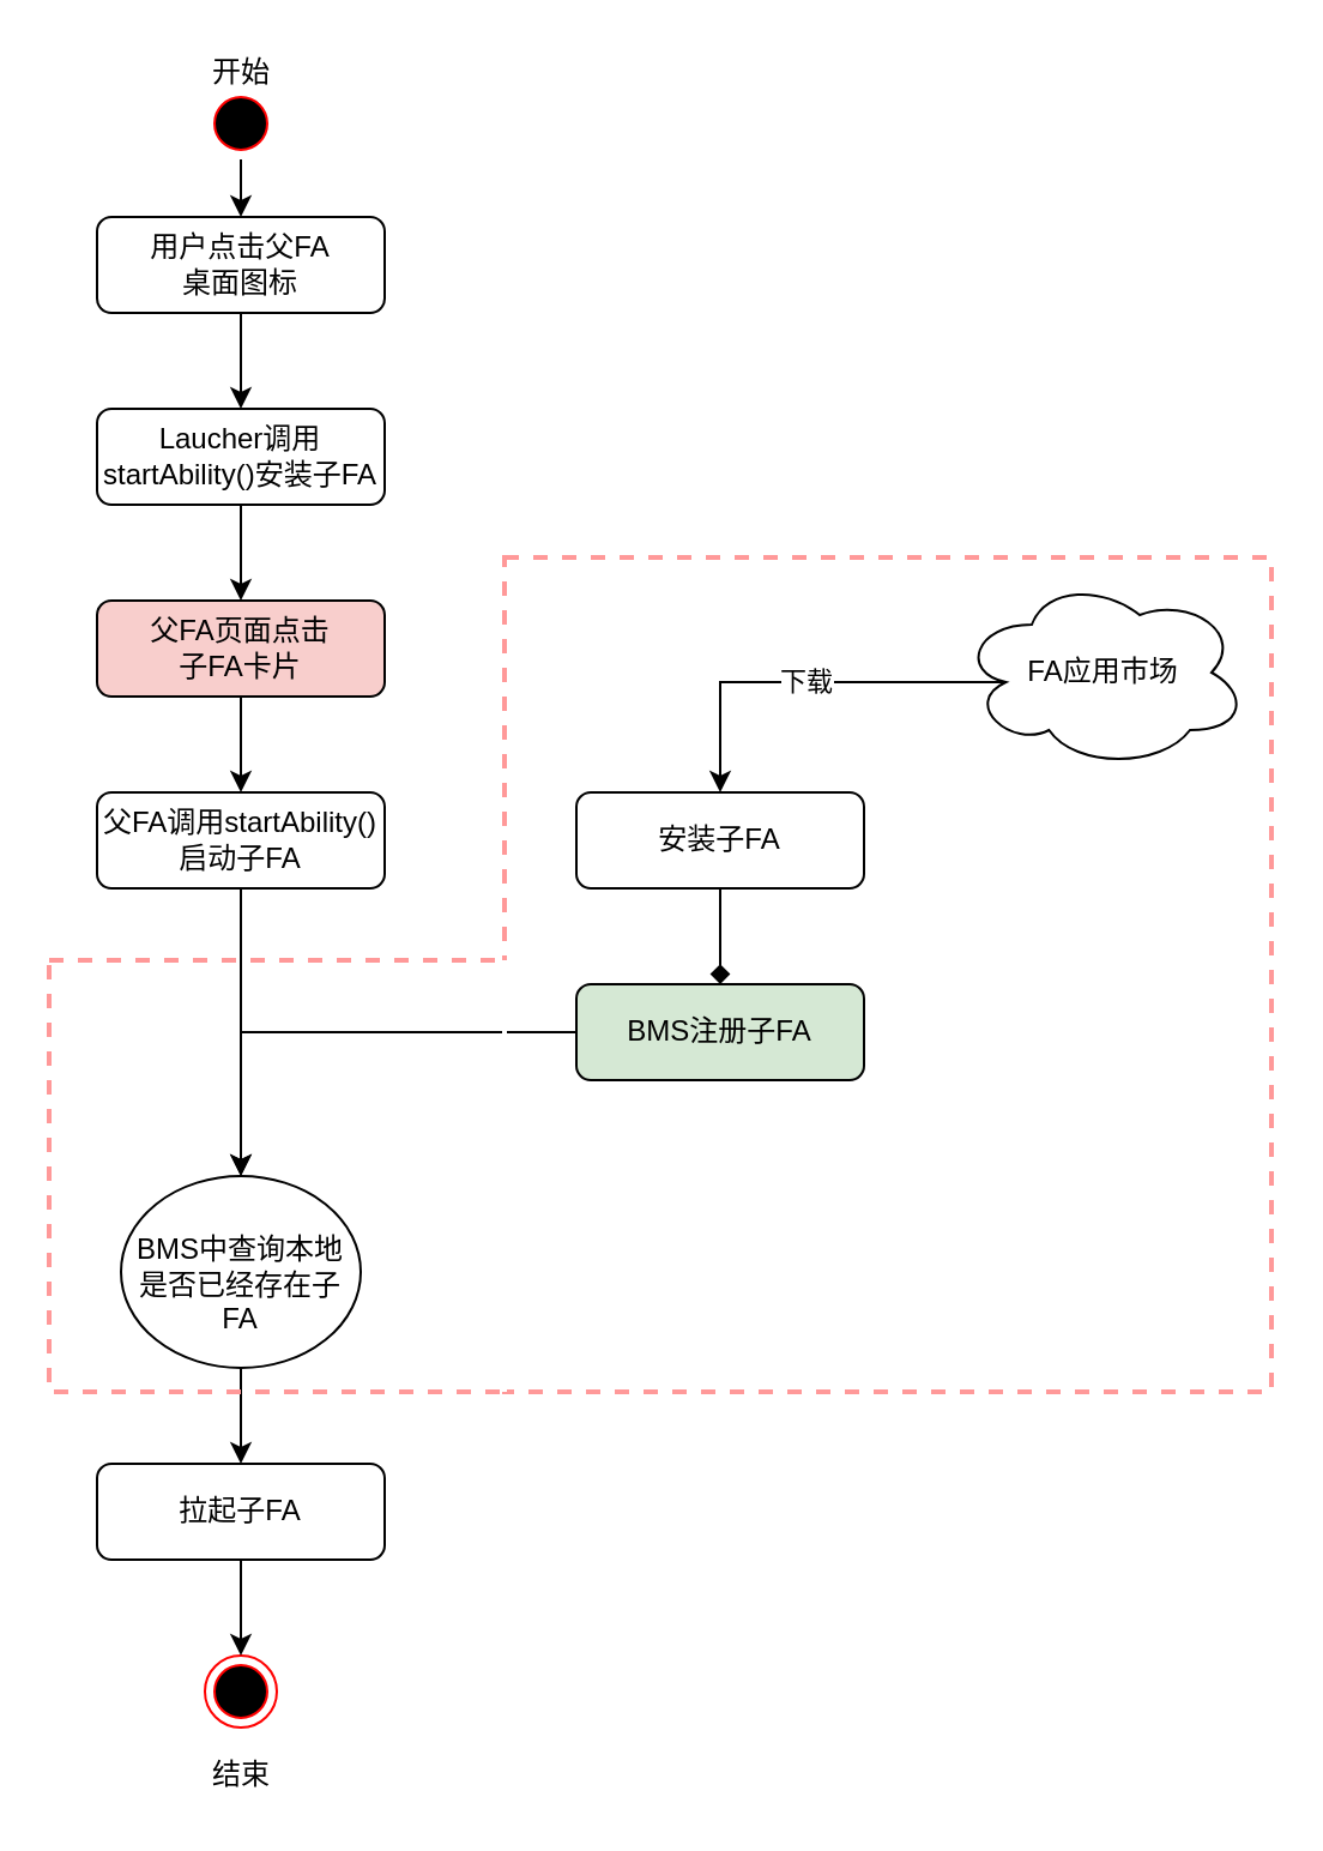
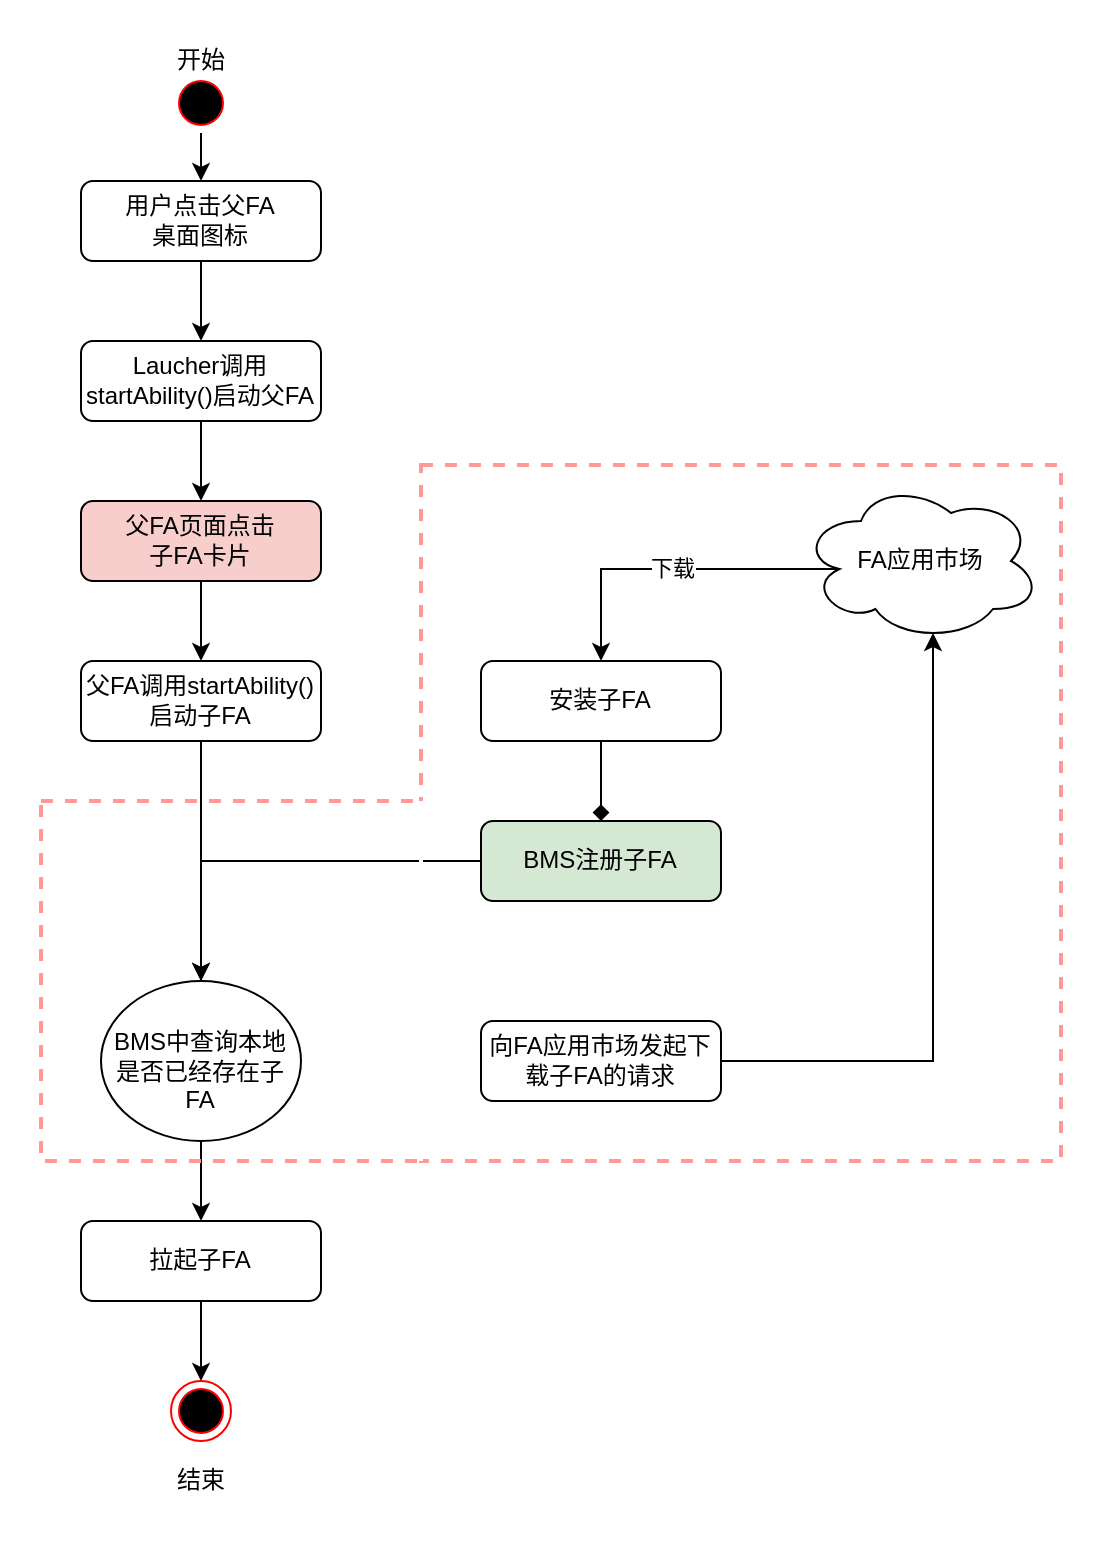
  <mxCell id="0" />
  <mxCell id="1" parent="0" />
  <mxCell id="2" value="" style="rounded=0;whiteSpace=wrap;html=1;dashed=1;strokeColor=#FF9999;fillColor=none;strokeWidth=2;" parent="1" vertex="1"><mxGeometry x="210" y="232" width="320" height="348" as="geometry" /></mxCell>
  <mxCell id="3" style="edgeStyle=orthogonalEdgeStyle;rounded=0;orthogonalLoop=1;jettySize=auto;html=1;exitX=0.5;exitY=1;exitDx=0;exitDy=0;entryX=0.5;entryY=0;entryDx=0;entryDy=0;" parent="1" source="4" target="24" edge="1"><mxGeometry relative="1" as="geometry" /></mxCell>
  <mxCell id="4" value="用户点击父FA&lt;br&gt;桌面图标" style="rounded=1;whiteSpace=wrap;html=1;fontSize=12;glass=0;strokeWidth=1;shadow=0;" parent="1" vertex="1"><mxGeometry x="40" y="90" width="120" height="40" as="geometry" /></mxCell>
  <mxCell id="5" style="edgeStyle=orthogonalEdgeStyle;rounded=0;orthogonalLoop=1;jettySize=auto;html=1;exitX=0.5;exitY=1;exitDx=0;exitDy=0;entryX=0.5;entryY=0;entryDx=0;entryDy=0;" parent="1" source="6" target="4" edge="1"><mxGeometry relative="1" as="geometry" /></mxCell>
  <mxCell id="6" value="" style="ellipse;html=1;shape=startState;fillColor=#000000;strokeColor=#ff0000;" parent="1" vertex="1"><mxGeometry x="85" y="36" width="30" height="30" as="geometry" /></mxCell>
  <mxCell id="7" value="" style="ellipse;html=1;shape=endState;fillColor=#000000;strokeColor=#ff0000;" parent="1" vertex="1"><mxGeometry x="85" y="690" width="30" height="30" as="geometry" /></mxCell>
  <mxCell id="8" value="开始" style="text;html=1;align=center;verticalAlign=middle;resizable=0;points=[];autosize=1;" parent="1" vertex="1"><mxGeometry x="80" y="20" width="40" height="20" as="geometry" /></mxCell>
  <mxCell id="9" style="edgeStyle=orthogonalEdgeStyle;rounded=0;orthogonalLoop=1;jettySize=auto;html=1;exitX=0.5;exitY=1;exitDx=0;exitDy=0;entryX=0.5;entryY=0;entryDx=0;entryDy=0;" parent="1" source="10" target="26" edge="1"><mxGeometry relative="1" as="geometry" /></mxCell>
  <mxCell id="10" value="父FA页面点击&lt;br&gt;子FA卡片" style="rounded=1;whiteSpace=wrap;html=1;fontSize=12;glass=0;strokeWidth=1;shadow=0;fillColor=#f8cecc;" parent="1" vertex="1"><mxGeometry x="40" y="250" width="120" height="40" as="geometry" /></mxCell>
  <mxCell id="11" style="edgeStyle=orthogonalEdgeStyle;rounded=0;orthogonalLoop=1;jettySize=auto;html=1;exitX=0.5;exitY=1;exitDx=0;exitDy=0;" parent="1" source="12" target="14" edge="1"><mxGeometry relative="1" as="geometry" /></mxCell>
  <mxCell id="12" value="&lt;br&gt;BMS中查询本地是否已经存在子FA" style="ellipse;whiteSpace=wrap;html=1;shadow=0;fontFamily=Helvetica;fontSize=12;align=center;strokeWidth=1;spacing=6;spacingTop=-4;" parent="1" vertex="1"><mxGeometry x="50" y="490" width="100" height="80" as="geometry" /></mxCell>
  <mxCell id="13" style="edgeStyle=orthogonalEdgeStyle;rounded=0;orthogonalLoop=1;jettySize=auto;html=1;exitX=0.5;exitY=1;exitDx=0;exitDy=0;entryX=0.5;entryY=0;entryDx=0;entryDy=0;" parent="1" source="14" target="7" edge="1"><mxGeometry relative="1" as="geometry" /></mxCell>
  <mxCell id="14" value="拉起子FA" style="rounded=1;whiteSpace=wrap;html=1;fontSize=12;glass=0;strokeWidth=1;shadow=0;" parent="1" vertex="1"><mxGeometry x="40" y="610" width="120" height="40" as="geometry" /></mxCell>
+ <mxCell id="15" style="edgeStyle=orthogonalEdgeStyle;rounded=0;orthogonalLoop=1;jettySize=auto;html=1;exitX=1;exitY=0.5;exitDx=0;exitDy=0;entryX=0.55;entryY=0.95;entryDx=0;entryDy=0;entryPerimeter=0;" parent="1" source="16" target="18" edge="1"><mxGeometry relative="1" as="geometry" /></mxCell>
+ <mxCell id="16" value="向FA应用市场发起下载子FA的请求" style="rounded=1;whiteSpace=wrap;html=1;fontSize=12;glass=0;strokeWidth=1;shadow=0;" parent="1" vertex="1"><mxGeometry x="240" y="510" width="120" height="40" as="geometry" /></mxCell>
  <mxCell id="17" value="下载" style="edgeStyle=orthogonalEdgeStyle;rounded=0;orthogonalLoop=1;jettySize=auto;html=1;exitX=0.16;exitY=0.55;exitDx=0;exitDy=0;exitPerimeter=0;" parent="1" source="18" target="20" edge="1"><mxGeometry relative="1" as="geometry" /></mxCell>
  <mxCell id="18" value="FA应用市场" style="ellipse;shape=cloud;whiteSpace=wrap;html=1;" parent="1" vertex="1"><mxGeometry x="400" y="240" width="120" height="80" as="geometry" /></mxCell>
  <mxCell id="19" style="edgeStyle=orthogonalEdgeStyle;rounded=0;orthogonalLoop=1;jettySize=auto;html=1;exitX=0.5;exitY=1;exitDx=0;exitDy=0;entryX=0.5;entryY=0;entryDx=0;entryDy=0;endArrow=diamond;" parent="1" source="20" target="22" edge="1"><mxGeometry relative="1" as="geometry" /></mxCell>
  <mxCell id="20" value="安装子FA" style="rounded=1;whiteSpace=wrap;html=1;fontSize=12;glass=0;strokeWidth=1;shadow=0;" parent="1" vertex="1"><mxGeometry x="240" y="330" width="120" height="40" as="geometry" /></mxCell>
  <mxCell id="21" style="edgeStyle=orthogonalEdgeStyle;rounded=0;orthogonalLoop=1;jettySize=auto;html=1;exitX=0;exitY=0.5;exitDx=0;exitDy=0;entryX=0.5;entryY=0;entryDx=0;entryDy=0;" parent="1" source="22" target="12" edge="1"><mxGeometry relative="1" as="geometry" /></mxCell>
  <mxCell id="22" value="BMS注册子FA" style="rounded=1;whiteSpace=wrap;html=1;fontSize=12;glass=0;strokeWidth=1;shadow=0;fillColor=#d5e8d4;" parent="1" vertex="1"><mxGeometry x="240" y="410" width="120" height="40" as="geometry" /></mxCell>
  <mxCell id="23" style="edgeStyle=orthogonalEdgeStyle;rounded=0;orthogonalLoop=1;jettySize=auto;html=1;exitX=0.5;exitY=1;exitDx=0;exitDy=0;entryX=0.5;entryY=0;entryDx=0;entryDy=0;" parent="1" source="24" target="10" edge="1"><mxGeometry relative="1" as="geometry" /></mxCell>
- <mxCell id="24" value="Laucher调用startAbility()安装子FA" style="rounded=1;whiteSpace=wrap;html=1;fontSize=12;glass=0;strokeWidth=1;shadow=0;" parent="1" vertex="1"><mxGeometry x="40" y="170" width="120" height="40" as="geometry" /></mxCell>
+ <mxCell id="24" value="Laucher调用startAbility()启动父FA" style="rounded=1;whiteSpace=wrap;html=1;fontSize=12;glass=0;strokeWidth=1;shadow=0;" parent="1" vertex="1"><mxGeometry x="40" y="170" width="120" height="40" as="geometry" /></mxCell>
  <mxCell id="25" style="edgeStyle=orthogonalEdgeStyle;rounded=0;orthogonalLoop=1;jettySize=auto;html=1;exitX=0.5;exitY=1;exitDx=0;exitDy=0;entryX=0.5;entryY=0;entryDx=0;entryDy=0;" parent="1" source="26" target="12" edge="1"><mxGeometry relative="1" as="geometry" /></mxCell>
  <mxCell id="26" value="父FA调用startAbility()启动子FA" style="rounded=1;whiteSpace=wrap;html=1;fontSize=12;glass=0;strokeWidth=1;shadow=0;" parent="1" vertex="1"><mxGeometry x="40" y="330" width="120" height="40" as="geometry" /></mxCell>
  <mxCell id="27" value="结束" style="text;html=1;align=center;verticalAlign=middle;resizable=0;points=[];autosize=1;" parent="1" vertex="1"><mxGeometry x="80" y="730" width="40" height="20" as="geometry" /></mxCell>
  <mxCell id="28" value="" style="rounded=0;whiteSpace=wrap;html=1;dashed=1;strokeColor=#FF9999;fillColor=none;strokeWidth=2;glass=0;comic=0;" vertex="1" parent="1"><mxGeometry x="20" y="400" width="190" height="180" as="geometry" /></mxCell>
  <mxCell id="29" value="" style="endArrow=none;html=1;entryX=1;entryY=0;entryDx=0;entryDy=0;exitX=1;exitY=1;exitDx=0;exitDy=0;strokeWidth=2;strokeColor=#FFFFFF;" edge="1" parent="1" source="28" target="28"><mxGeometry width="50" height="50" relative="1" as="geometry"><mxPoint x="150" y="440" as="sourcePoint" /><mxPoint x="200" y="390" as="targetPoint" /></mxGeometry></mxCell>
